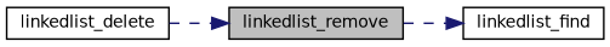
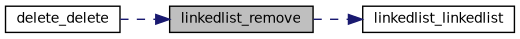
  digraph {
    rankdir=LR
    node [color=black fillcolor=white fontname=Helvetica fontsize=10 shape=record style=filled]
    edge [color=midnightblue fontname=Helvetica fontsize=10 labelfontname=Helvetica labelfontsize=10 style=dashed]
    n1 [fillcolor=grey75 fontcolor=black height=0.2 label=linkedlist_remove width=0.4]
-   n2 [height=0.2 label=linkedlist_find width=0.4]
-   n3 [height=0.2 label=linkedlist_delete width=0.4]
+   n2 [height=0.2 label=linkedlist_linkedlist width=0.4]
+   n3 [height=0.2 label=delete_delete width=0.4]
    n1 -> n2
    n3 -> n1
  }
